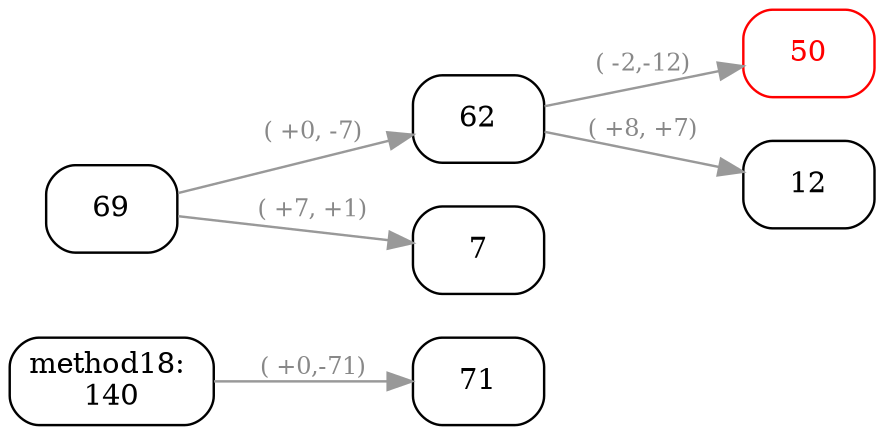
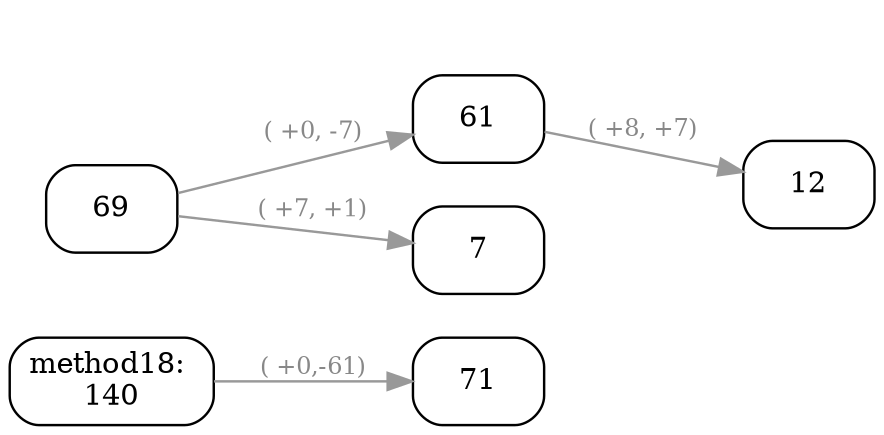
  digraph {
    rankdir=LR
    node [color=black fontcolor=black fontsize=12 shape=box style=rounded]
    edge [color="#999999" fontcolor="#888888" fontsize=10]
    n1 [label="method18: \n140"]
    n2 [label=71]
    n3 [label=69]
-   n4 [label=62]
+   n4 [label=61]
    n5 [label=7]
-   n6 [color=red fontcolor=red label=50]
    n7 [label=12]
-   n1 -> n2 [label="( +0,-71)"]
+   n1 -> n2 [label="( +0,-61)"]
    n3 -> n4 [label="( +0, -7)"]
    n3 -> n5 [label="( +7, +1)"]
-   n4 -> n6 [label="( -2,-12)"]
    n4 -> n7 [label="( +8, +7)"]
  }
